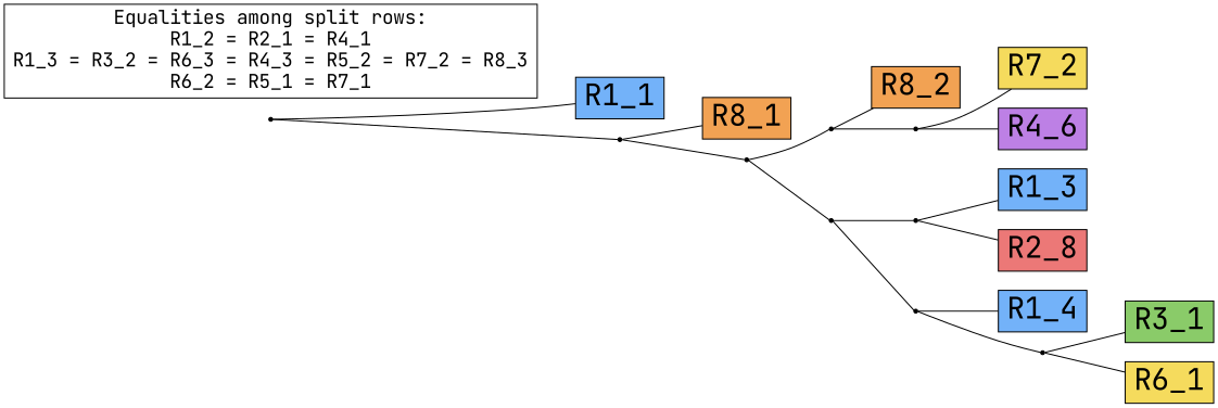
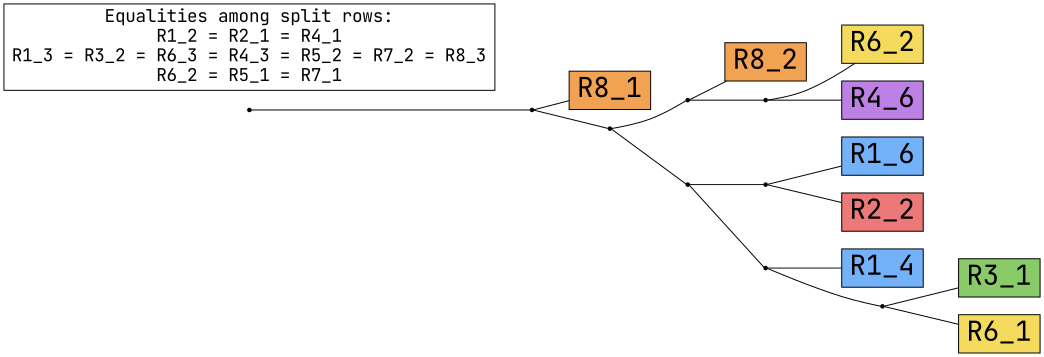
  digraph {
    fontname="JetBrains Mono"
    rankdir=LR
    node [fillcolor=black fontname="JetBrains Mono" fontsize=28 shape=box style=filled]
    edge [arrowhead=none fontname="JetBrains Mono"]
-   n1 [fillcolor="#73B2F9" label=R1_1]
    n2 [fillcolor="#73B2F9" label=R1_4]
-   n3 [fillcolor="#73B2F9" label=R1_3]
-   n4 [fillcolor="#EC7877" label=R2_8]
+   n3 [fillcolor="#73B2F9" label=R1_6]
+   n4 [fillcolor="#EC7877" label=R2_2]
    n5 [fillcolor="#8ACB69" label=R3_1]
    n6 [fillcolor="#F5DB5D" label=R6_1]
-   n7 [fillcolor="#F5DB5D" label=R7_2]
+   n7 [fillcolor="#F5DB5D" label=R6_2]
    n8 [fillcolor="#BD80E5" label=R4_6]
    n9 [fillcolor="#F2A253" label=R8_1]
    n10 [fillcolor="#F2A253" label=R8_2]
    n11 [fontsize=18 label="Equalities among split rows:\nR1_2 = R2_1 = R4_1\nR1_3 = R3_2 = R6_3 = R4_3 = R5_2 = R7_2 = R8_3\nR6_2 = R5_1 = R7_1\n" fillcolor="" style=""]
    Int0 [shape=point fontsize=""]
    Int1 [shape=point fontsize=""]
    Int2 [shape=point fontsize=""]
    Int3 [shape=point fontsize=""]
    Int4 [shape=point fontsize=""]
    Int5 [shape=point fontsize=""]
    Int6 [shape=point fontsize=""]
    Int7 [shape=point fontsize=""]
    Int8 [shape=point fontsize=""]
    Int0 -> n7
    Int0 -> n8
    Int1 -> n5
    Int1 -> n6
    Int2 -> n10
    Int2 -> Int0
    Int3 -> n3
    Int3 -> n4
    Int4 -> n2
    Int4 -> Int1
    Int5 -> Int3
    Int5 -> Int4
    Int6 -> Int2
    Int6 -> Int5
    Int7 -> n9
    Int7 -> Int6
-   Int8 -> n1
    Int8 -> Int7
  }
